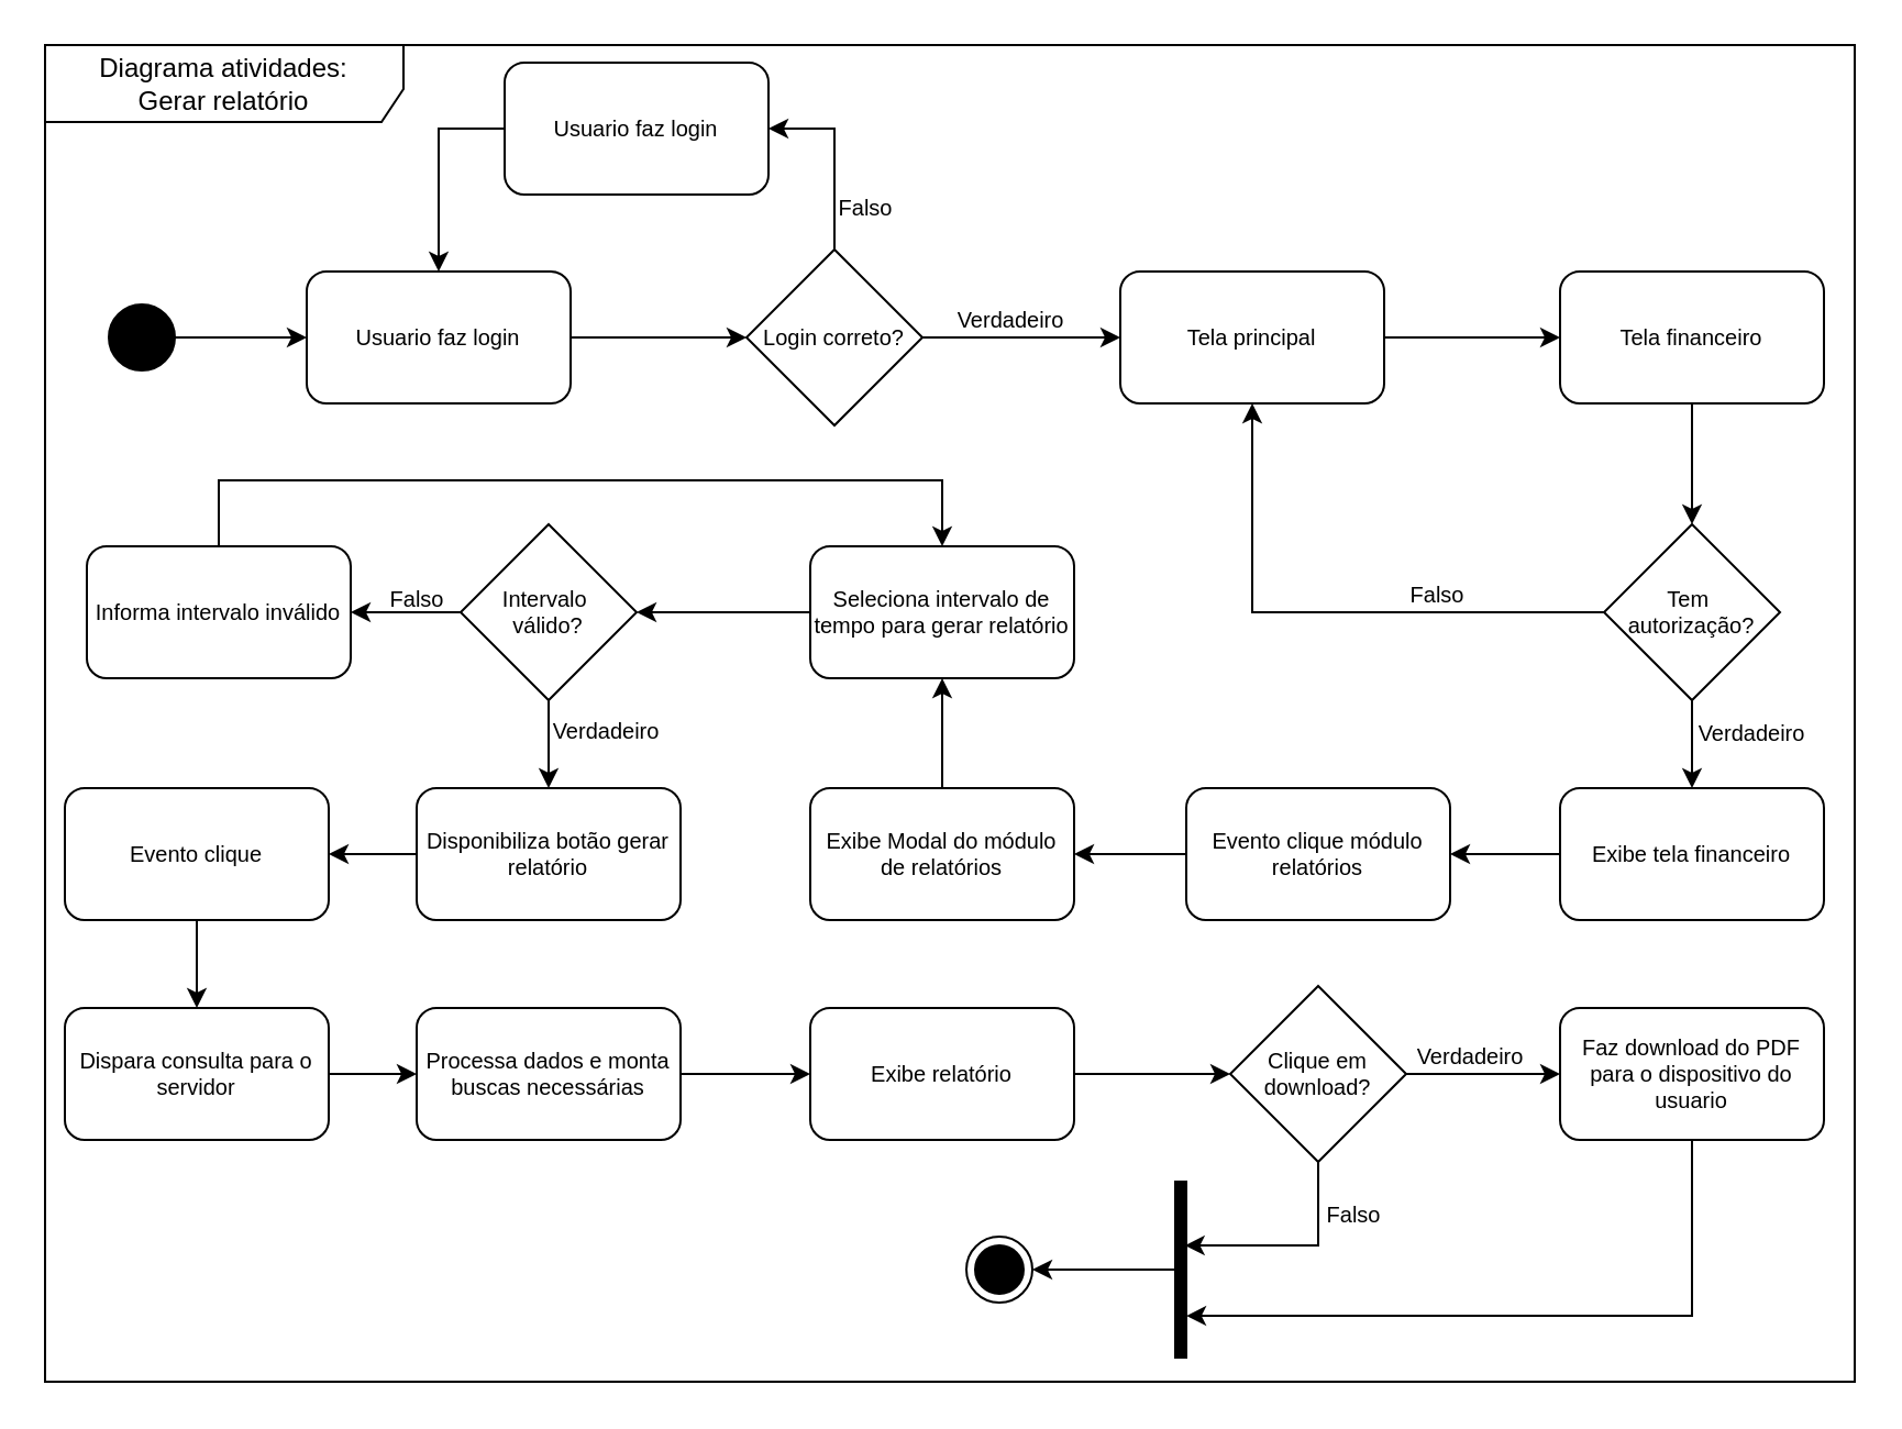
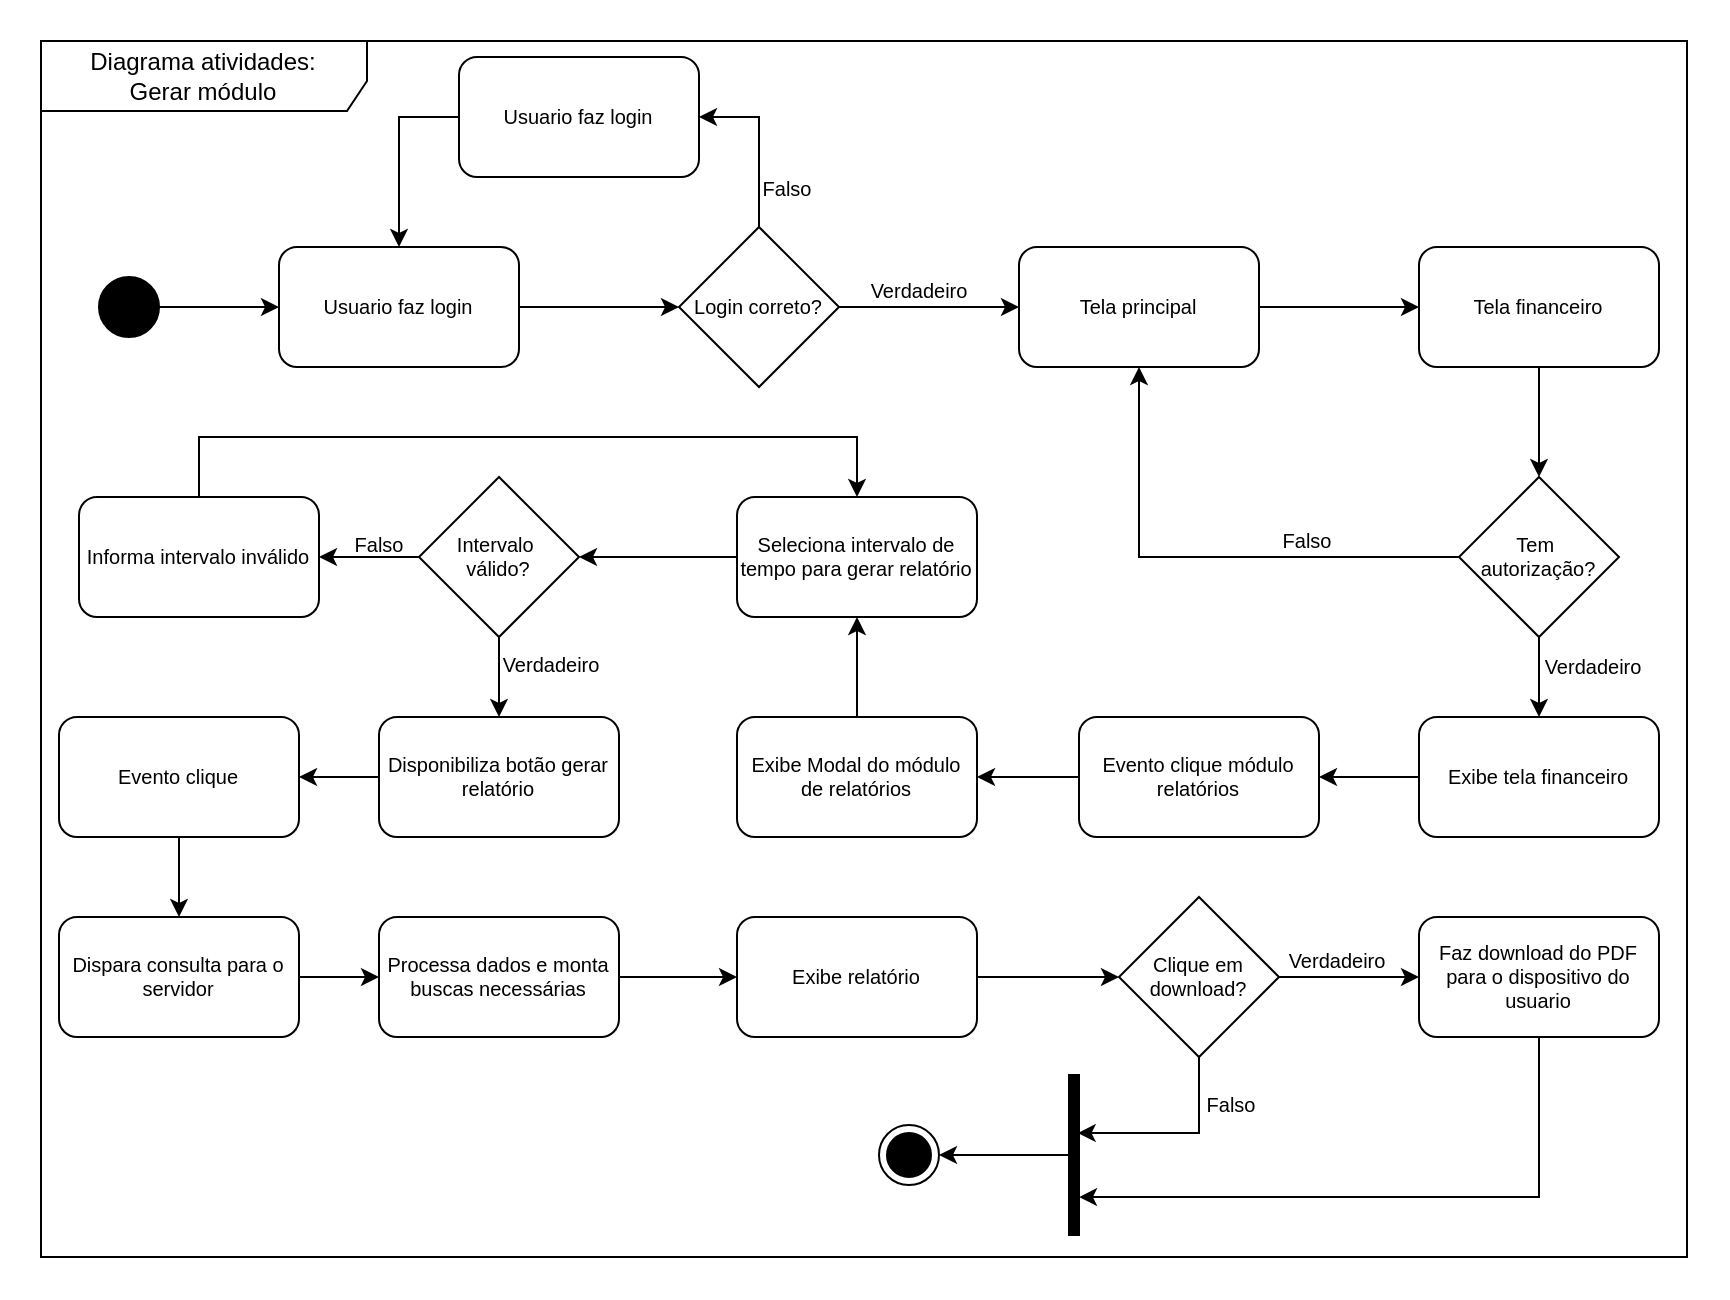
  <mxCell id="0" />
  <mxCell id="1" parent="0" />
  <mxCell id="2" value="" style="edgeStyle=orthogonalEdgeStyle;rounded=0;orthogonalLoop=1;jettySize=auto;html=1;" edge="1" parent="1" source="3" target="5"><mxGeometry relative="1" as="geometry" /></mxCell>
  <mxCell id="3" value="" style="ellipse;fillColor=strokeColor;html=1;" vertex="1" parent="1"><mxGeometry x="49" y="138" width="30" height="30" as="geometry" /></mxCell>
  <mxCell id="4" value="" style="edgeStyle=orthogonalEdgeStyle;rounded=0;orthogonalLoop=1;jettySize=auto;html=1;" edge="1" parent="1" source="5" target="8"><mxGeometry relative="1" as="geometry" /></mxCell>
  <mxCell id="5" value="Usuario faz login" style="rounded=1;whiteSpace=wrap;html=1;fontSize=10;" vertex="1" parent="1"><mxGeometry x="139" y="123" width="120" height="60" as="geometry" /></mxCell>
  <mxCell id="6" style="edgeStyle=orthogonalEdgeStyle;rounded=0;orthogonalLoop=1;jettySize=auto;html=1;" edge="1" parent="1" source="8" target="10"><mxGeometry relative="1" as="geometry"><Array as="points"><mxPoint x="379" y="58" /></Array></mxGeometry></mxCell>
  <mxCell id="7" value="" style="edgeStyle=orthogonalEdgeStyle;rounded=0;orthogonalLoop=1;jettySize=auto;html=1;" edge="1" parent="1" source="8" target="13"><mxGeometry relative="1" as="geometry" /></mxCell>
  <mxCell id="8" value="Login correto?" style="rhombus;fontSize=10;" vertex="1" parent="1"><mxGeometry x="339" y="113" width="80" height="80" as="geometry" /></mxCell>
  <mxCell id="9" style="edgeStyle=orthogonalEdgeStyle;rounded=0;orthogonalLoop=1;jettySize=auto;html=1;entryX=0.5;entryY=0;entryDx=0;entryDy=0;" edge="1" parent="1" source="10" target="5"><mxGeometry relative="1" as="geometry"><Array as="points"><mxPoint x="199" y="58" /></Array></mxGeometry></mxCell>
  <mxCell id="10" value="Usuario faz login" style="rounded=1;whiteSpace=wrap;html=1;fontSize=10;" vertex="1" parent="1"><mxGeometry x="229" y="28" width="120" height="60" as="geometry" /></mxCell>
  <mxCell id="11" value="Falso" style="text;html=1;align=center;verticalAlign=middle;resizable=0;points=[];autosize=1;strokeColor=none;fillColor=none;fontSize=10;" vertex="1" parent="1"><mxGeometry x="368" y="79" width="50" height="30" as="geometry" /></mxCell>
  <mxCell id="12" value="" style="edgeStyle=orthogonalEdgeStyle;rounded=0;orthogonalLoop=1;jettySize=auto;html=1;" edge="1" parent="1" source="13" target="16"><mxGeometry relative="1" as="geometry" /></mxCell>
  <mxCell id="13" value="Tela principal" style="rounded=1;whiteSpace=wrap;html=1;fontSize=10;" vertex="1" parent="1"><mxGeometry x="509" y="123" width="120" height="60" as="geometry" /></mxCell>
  <mxCell id="14" value="Verdadeiro" style="text;html=1;align=center;verticalAlign=middle;resizable=0;points=[];autosize=1;strokeColor=none;fillColor=none;fontSize=10;" vertex="1" parent="1"><mxGeometry x="424" y="130" width="70" height="30" as="geometry" /></mxCell>
  <mxCell id="15" value="" style="edgeStyle=orthogonalEdgeStyle;rounded=0;orthogonalLoop=1;jettySize=auto;html=1;" edge="1" parent="1" source="16" target="19"><mxGeometry relative="1" as="geometry" /></mxCell>
  <mxCell id="16" value="Tela financeiro" style="rounded=1;whiteSpace=wrap;html=1;fontSize=10;" vertex="1" parent="1"><mxGeometry x="709" y="123" width="120" height="60" as="geometry" /></mxCell>
  <mxCell id="17" style="edgeStyle=orthogonalEdgeStyle;rounded=0;orthogonalLoop=1;jettySize=auto;html=1;" edge="1" parent="1" source="19" target="13"><mxGeometry relative="1" as="geometry" /></mxCell>
  <mxCell id="18" value="" style="edgeStyle=orthogonalEdgeStyle;rounded=0;orthogonalLoop=1;jettySize=auto;html=1;" edge="1" parent="1" source="19" target="22"><mxGeometry relative="1" as="geometry" /></mxCell>
  <mxCell id="19" value="Tem &#10;autorização?" style="rhombus;fontSize=10;" vertex="1" parent="1"><mxGeometry x="729" y="238" width="80" height="80" as="geometry" /></mxCell>
  <mxCell id="20" value="Falso" style="text;html=1;align=center;verticalAlign=middle;resizable=0;points=[];autosize=1;strokeColor=none;fillColor=none;fontSize=10;" vertex="1" parent="1"><mxGeometry x="628" y="255" width="50" height="30" as="geometry" /></mxCell>
  <mxCell id="21" value="" style="edgeStyle=orthogonalEdgeStyle;rounded=0;orthogonalLoop=1;jettySize=auto;html=1;" edge="1" parent="1" source="22" target="25"><mxGeometry relative="1" as="geometry" /></mxCell>
  <mxCell id="22" value="Exibe tela financeiro" style="rounded=1;whiteSpace=wrap;html=1;fontSize=10;" vertex="1" parent="1"><mxGeometry x="709" y="358" width="120" height="60" as="geometry" /></mxCell>
  <mxCell id="23" value="Verdadeiro" style="text;html=1;align=center;verticalAlign=middle;resizable=0;points=[];autosize=1;strokeColor=none;fillColor=none;fontSize=10;" vertex="1" parent="1"><mxGeometry x="761" y="318" width="70" height="30" as="geometry" /></mxCell>
  <mxCell id="24" value="" style="edgeStyle=orthogonalEdgeStyle;rounded=0;orthogonalLoop=1;jettySize=auto;html=1;" edge="1" parent="1" source="25" target="27"><mxGeometry relative="1" as="geometry" /></mxCell>
  <mxCell id="25" value="Evento clique módulo relatórios" style="rounded=1;whiteSpace=wrap;html=1;fontSize=10;" vertex="1" parent="1"><mxGeometry x="539" y="358" width="120" height="60" as="geometry" /></mxCell>
  <mxCell id="26" value="" style="edgeStyle=orthogonalEdgeStyle;rounded=0;orthogonalLoop=1;jettySize=auto;html=1;" edge="1" parent="1" source="27" target="29"><mxGeometry relative="1" as="geometry" /></mxCell>
  <mxCell id="27" value="Exibe Modal do módulo de relatórios" style="rounded=1;whiteSpace=wrap;html=1;fontSize=10;" vertex="1" parent="1"><mxGeometry x="368" y="358" width="120" height="60" as="geometry" /></mxCell>
  <mxCell id="28" value="" style="edgeStyle=orthogonalEdgeStyle;rounded=0;orthogonalLoop=1;jettySize=auto;html=1;" edge="1" parent="1" source="29" target="32"><mxGeometry relative="1" as="geometry" /></mxCell>
  <mxCell id="29" value="Seleciona intervalo de tempo para gerar relatório" style="rounded=1;whiteSpace=wrap;html=1;fontSize=10;" vertex="1" parent="1"><mxGeometry x="368" y="248" width="120" height="60" as="geometry" /></mxCell>
  <mxCell id="30" value="" style="edgeStyle=orthogonalEdgeStyle;rounded=0;orthogonalLoop=1;jettySize=auto;html=1;" edge="1" parent="1" source="32" target="34"><mxGeometry relative="1" as="geometry" /></mxCell>
  <mxCell id="31" value="" style="edgeStyle=orthogonalEdgeStyle;rounded=0;orthogonalLoop=1;jettySize=auto;html=1;" edge="1" parent="1" source="32" target="37"><mxGeometry relative="1" as="geometry" /></mxCell>
  <mxCell id="32" value="Intervalo &#10;válido?" style="rhombus;fontSize=10;" vertex="1" parent="1"><mxGeometry x="209" y="238" width="80" height="80" as="geometry" /></mxCell>
  <mxCell id="33" style="edgeStyle=orthogonalEdgeStyle;rounded=0;orthogonalLoop=1;jettySize=auto;html=1;" edge="1" parent="1" source="34" target="29"><mxGeometry relative="1" as="geometry"><Array as="points"><mxPoint x="99" y="218" /><mxPoint x="428" y="218" /></Array></mxGeometry></mxCell>
  <mxCell id="34" value="Informa intervalo inválido" style="rounded=1;whiteSpace=wrap;html=1;fontSize=10;" vertex="1" parent="1"><mxGeometry x="39" y="248" width="120" height="60" as="geometry" /></mxCell>
  <mxCell id="35" value="Falso" style="text;html=1;align=center;verticalAlign=middle;resizable=0;points=[];autosize=1;strokeColor=none;fillColor=none;fontSize=10;" vertex="1" parent="1"><mxGeometry x="164" y="257" width="50" height="30" as="geometry" /></mxCell>
  <mxCell id="36" value="" style="edgeStyle=orthogonalEdgeStyle;rounded=0;orthogonalLoop=1;jettySize=auto;html=1;" edge="1" parent="1" source="37" target="40"><mxGeometry relative="1" as="geometry" /></mxCell>
  <mxCell id="37" value="Disponibiliza botão gerar relatório" style="rounded=1;whiteSpace=wrap;html=1;fontSize=10;" vertex="1" parent="1"><mxGeometry x="189" y="358" width="120" height="60" as="geometry" /></mxCell>
  <mxCell id="38" value="Verdadeiro" style="text;html=1;align=center;verticalAlign=middle;resizable=0;points=[];autosize=1;strokeColor=none;fillColor=none;fontSize=10;" vertex="1" parent="1"><mxGeometry x="240" y="317" width="70" height="30" as="geometry" /></mxCell>
  <mxCell id="39" value="" style="edgeStyle=orthogonalEdgeStyle;rounded=0;orthogonalLoop=1;jettySize=auto;html=1;" edge="1" parent="1" source="40" target="42"><mxGeometry relative="1" as="geometry" /></mxCell>
  <mxCell id="40" value="Evento clique" style="rounded=1;whiteSpace=wrap;html=1;fontSize=10;" vertex="1" parent="1"><mxGeometry x="29" y="358" width="120" height="60" as="geometry" /></mxCell>
  <mxCell id="41" value="" style="edgeStyle=orthogonalEdgeStyle;rounded=0;orthogonalLoop=1;jettySize=auto;html=1;" edge="1" parent="1" source="42" target="44"><mxGeometry relative="1" as="geometry" /></mxCell>
  <mxCell id="42" value="Dispara consulta para o servidor" style="rounded=1;whiteSpace=wrap;html=1;fontSize=10;" vertex="1" parent="1"><mxGeometry x="29" y="458" width="120" height="60" as="geometry" /></mxCell>
  <mxCell id="43" value="" style="edgeStyle=orthogonalEdgeStyle;rounded=0;orthogonalLoop=1;jettySize=auto;html=1;" edge="1" parent="1" source="44" target="46"><mxGeometry relative="1" as="geometry" /></mxCell>
  <mxCell id="44" value="Processa dados e monta buscas necessárias" style="rounded=1;whiteSpace=wrap;html=1;fontSize=10;" vertex="1" parent="1"><mxGeometry x="189" y="458" width="120" height="60" as="geometry" /></mxCell>
  <mxCell id="45" value="" style="edgeStyle=orthogonalEdgeStyle;rounded=0;orthogonalLoop=1;jettySize=auto;html=1;" edge="1" parent="1" source="46" target="48"><mxGeometry relative="1" as="geometry" /></mxCell>
  <mxCell id="46" value="Exibe relatório" style="rounded=1;whiteSpace=wrap;html=1;fontSize=10;" vertex="1" parent="1"><mxGeometry x="368" y="458" width="120" height="60" as="geometry" /></mxCell>
  <mxCell id="47" value="" style="edgeStyle=orthogonalEdgeStyle;rounded=0;orthogonalLoop=1;jettySize=auto;html=1;" edge="1" parent="1" source="48" target="49"><mxGeometry relative="1" as="geometry" /></mxCell>
  <mxCell id="48" value="Clique em&#10;download?" style="rhombus;fontSize=10;" vertex="1" parent="1"><mxGeometry x="559" y="448" width="80" height="80" as="geometry" /></mxCell>
  <mxCell id="49" value="Faz download do PDF para o dispositivo do usuario" style="rounded=1;whiteSpace=wrap;html=1;fontSize=10;" vertex="1" parent="1"><mxGeometry x="709" y="458" width="120" height="60" as="geometry" /></mxCell>
  <mxCell id="50" value="Verdadeiro" style="text;html=1;align=center;verticalAlign=middle;resizable=0;points=[];autosize=1;strokeColor=none;fillColor=none;fontSize=10;" vertex="1" parent="1"><mxGeometry x="633" y="465" width="70" height="30" as="geometry" /></mxCell>
  <mxCell id="51" value="Falso" style="text;html=1;align=center;verticalAlign=middle;resizable=0;points=[];autosize=1;strokeColor=none;fillColor=none;fontSize=10;" vertex="1" parent="1"><mxGeometry x="590" y="537" width="50" height="30" as="geometry" /></mxCell>
  <mxCell id="52" value="" style="ellipse;html=1;shape=endState;fillColor=strokeColor;" vertex="1" parent="1"><mxGeometry x="439" y="562" width="30" height="30" as="geometry" /></mxCell>
  <mxCell id="53" value="" style="edgeStyle=orthogonalEdgeStyle;rounded=0;orthogonalLoop=1;jettySize=auto;html=1;" edge="1" parent="1" source="54" target="52"><mxGeometry relative="1" as="geometry" /></mxCell>
  <mxCell id="54" value="" style="html=1;points=[];perimeter=orthogonalPerimeter;fillColor=strokeColor;rotation=0;" vertex="1" parent="1"><mxGeometry x="534" y="537" width="5" height="80" as="geometry" /></mxCell>
  <mxCell id="55" style="edgeStyle=orthogonalEdgeStyle;rounded=0;orthogonalLoop=1;jettySize=auto;html=1;entryX=0.867;entryY=0.363;entryDx=0;entryDy=0;entryPerimeter=0;" edge="1" parent="1" source="48" target="54"><mxGeometry relative="1" as="geometry"><Array as="points"><mxPoint x="599" y="566" /></Array></mxGeometry></mxCell>
  <mxCell id="56" style="edgeStyle=orthogonalEdgeStyle;rounded=0;orthogonalLoop=1;jettySize=auto;html=1;entryX=1;entryY=0.763;entryDx=0;entryDy=0;entryPerimeter=0;" edge="1" parent="1" source="49" target="54"><mxGeometry relative="1" as="geometry"><Array as="points"><mxPoint x="769" y="598" /></Array></mxGeometry></mxCell>
- <mxCell id="57" value="Diagrama atividades:&lt;div&gt;Gerar relatório&lt;/div&gt;" style="shape=umlFrame;whiteSpace=wrap;html=1;pointerEvents=0;recursiveResize=0;container=1;collapsible=0;width=163;height=35;" vertex="1" parent="1"><mxGeometry x="20" y="20" width="823" height="608" as="geometry" /></mxCell>
+ <mxCell id="57" value="Diagrama atividades:&lt;div&gt;Gerar módulo&lt;/div&gt;" style="shape=umlFrame;whiteSpace=wrap;html=1;pointerEvents=0;recursiveResize=0;container=1;collapsible=0;width=163;height=35;" vertex="1" parent="1"><mxGeometry x="20" y="20" width="823" height="608" as="geometry" /></mxCell>
